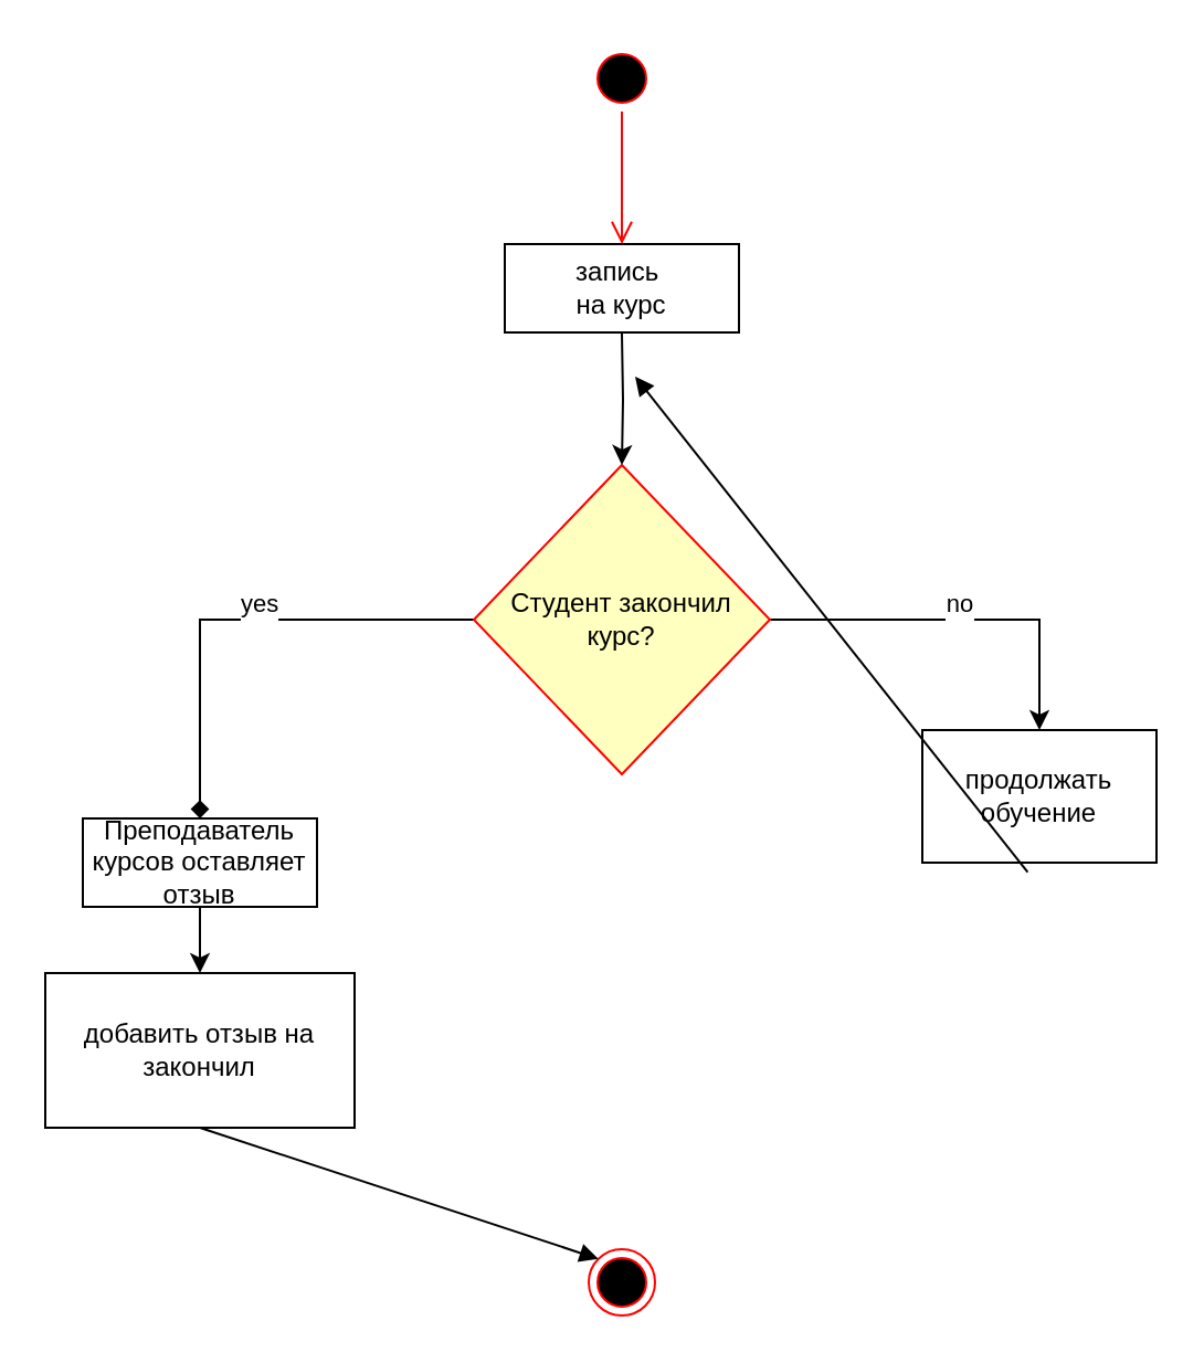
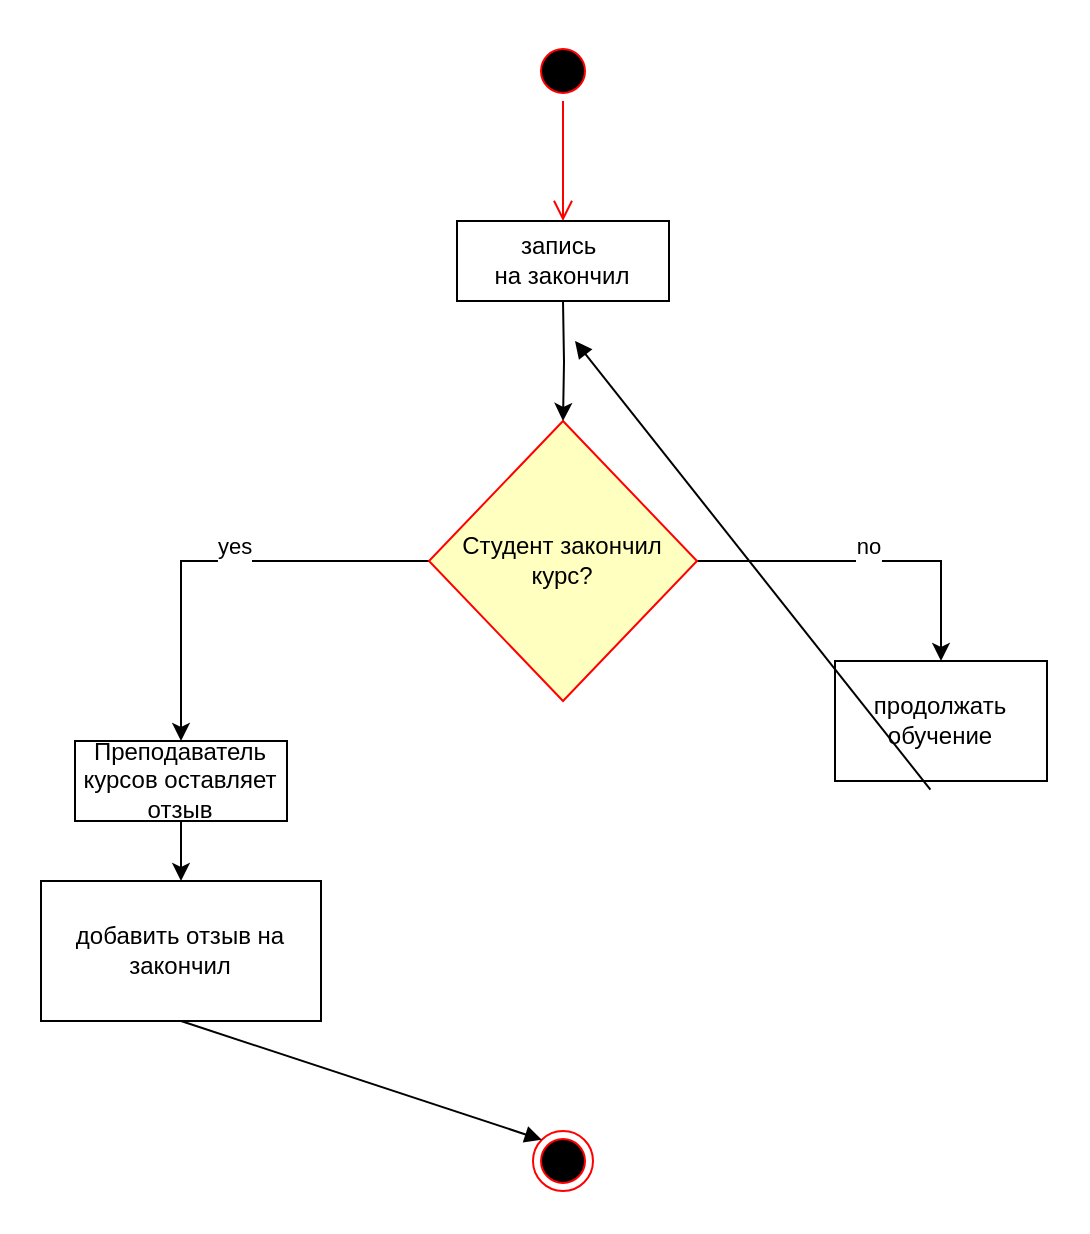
  <mxCell id="0" />
  <mxCell id="1" parent="0" />
  <mxCell id="2" value="" style="ellipse;html=1;shape=startState;fillColor=#000000;strokeColor=#ff0000;" parent="1" vertex="1"><mxGeometry x="266" y="20" width="30" height="30" as="geometry" /></mxCell>
  <mxCell id="3" value="" style="edgeStyle=orthogonalEdgeStyle;html=1;verticalAlign=bottom;endArrow=open;endSize=8;strokeColor=#ff0000;rounded=0;" parent="1" source="2" edge="1"><mxGeometry relative="1" as="geometry"><mxPoint x="281" y="110" as="targetPoint" /></mxGeometry></mxCell>
- <mxCell id="4" value="запись&amp;nbsp;&lt;div&gt;на курс&lt;/div&gt;" style="rounded=0;whiteSpace=wrap;html=1;" parent="1" vertex="1"><mxGeometry x="228" y="110" width="106" height="40" as="geometry" /></mxCell>
- <mxCell id="5" value="&lt;div style=&quot;&quot;&gt;yes&lt;/div&gt;&lt;div style=&quot;&quot;&gt;&lt;br&gt;&lt;/div&gt;" style="edgeStyle=orthogonalEdgeStyle;rounded=0;orthogonalLoop=1;jettySize=auto;html=1;entryX=0.5;entryY=0;entryDx=0;entryDy=0;align=left;endArrow=diamond;" parent="1" source="7" target="15" edge="1"><mxGeometry relative="1" as="geometry"><mxPoint x="137" y="440" as="targetPoint" /></mxGeometry></mxCell>
+ <mxCell id="4" value="запись&amp;nbsp;&lt;div&gt;на закончил&lt;/div&gt;" style="rounded=0;whiteSpace=wrap;html=1;" parent="1" vertex="1"><mxGeometry x="228" y="110" width="106" height="40" as="geometry" /></mxCell>
+ <mxCell id="5" value="&lt;div style=&quot;&quot;&gt;yes&lt;/div&gt;&lt;div style=&quot;&quot;&gt;&lt;br&gt;&lt;/div&gt;" style="edgeStyle=orthogonalEdgeStyle;rounded=0;orthogonalLoop=1;jettySize=auto;html=1;entryX=0.5;entryY=0;entryDx=0;entryDy=0;align=left;" parent="1" source="7" target="15" edge="1"><mxGeometry relative="1" as="geometry"><mxPoint x="137" y="440" as="targetPoint" /></mxGeometry></mxCell>
  <mxCell id="6" value="no&lt;div&gt;&lt;br&gt;&lt;/div&gt;" style="edgeStyle=orthogonalEdgeStyle;rounded=0;orthogonalLoop=1;jettySize=auto;html=1;entryX=0.5;entryY=0;entryDx=0;entryDy=0;" parent="1" source="7" target="9" edge="1"><mxGeometry relative="1" as="geometry" /></mxCell>
  <mxCell id="7" value="Студент закончил курс?" style="rhombus;whiteSpace=wrap;html=1;fillColor=#ffffc0;strokeColor=#ff0000;" parent="1" vertex="1"><mxGeometry x="214" y="210" width="134" height="140" as="geometry" /></mxCell>
  <mxCell id="8" value="" style="edgeStyle=orthogonalEdgeStyle;rounded=0;orthogonalLoop=1;jettySize=auto;html=1;entryX=0.5;entryY=0;entryDx=0;entryDy=0;" parent="1" target="7" edge="1"><mxGeometry relative="1" as="geometry"><mxPoint x="281" y="150" as="sourcePoint" /><mxPoint x="281" y="180" as="targetPoint" /></mxGeometry></mxCell>
  <mxCell id="9" value="продолжать обучение" style="rounded=0;whiteSpace=wrap;html=1;" parent="1" vertex="1"><mxGeometry x="417" y="330" width="106" height="60" as="geometry" /></mxCell>
  <mxCell id="10" value="добавить отзыв на закончил" style="rounded=0;whiteSpace=wrap;html=1;" parent="1" vertex="1"><mxGeometry x="20" y="440" width="140" height="70" as="geometry" /></mxCell>
  <mxCell id="11" value="" style="ellipse;html=1;shape=endState;fillColor=#000000;strokeColor=#ff0000;" parent="1" vertex="1"><mxGeometry x="266" y="565" width="30" height="30" as="geometry" /></mxCell>
  <mxCell id="12" value="" style="html=1;verticalAlign=bottom;labelBackgroundColor=none;endArrow=block;endFill=1;endSize=6;align=left;rounded=0;exitX=0.45;exitY=1.072;exitDx=0;exitDy=0;exitPerimeter=0;" parent="1" source="9" edge="1"><mxGeometry x="-1" relative="1" as="geometry"><mxPoint x="327" y="710" as="sourcePoint" /><mxPoint x="287" y="170" as="targetPoint" /></mxGeometry></mxCell>
  <mxCell id="13" value="" style="html=1;verticalAlign=bottom;labelBackgroundColor=none;endArrow=block;endFill=1;endSize=6;align=left;rounded=0;exitX=0.5;exitY=1;exitDx=0;exitDy=0;entryX=0;entryY=0;entryDx=0;entryDy=0;" parent="1" source="10" target="11" edge="1"><mxGeometry x="-1" relative="1" as="geometry"><mxPoint x="364.7" y="622.88" as="sourcePoint" /><mxPoint x="298.23" y="800.941" as="targetPoint" /></mxGeometry></mxCell>
  <mxCell id="14" style="edgeStyle=orthogonalEdgeStyle;rounded=0;orthogonalLoop=1;jettySize=auto;html=1;entryX=0.5;entryY=0;entryDx=0;entryDy=0;" parent="1" source="15" target="10" edge="1"><mxGeometry relative="1" as="geometry" /></mxCell>
  <mxCell id="15" value="Преподаватель курсов оставляет отзыв" style="rounded=0;whiteSpace=wrap;html=1;" parent="1" vertex="1"><mxGeometry x="37" y="370" width="106" height="40" as="geometry" /></mxCell>
